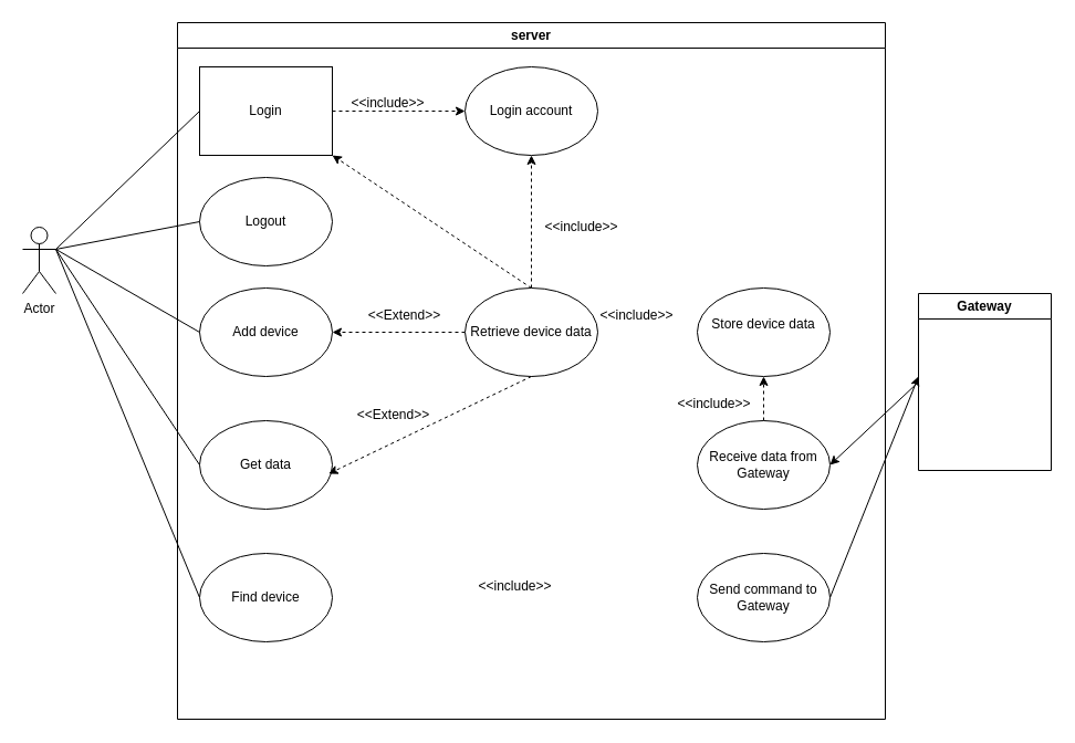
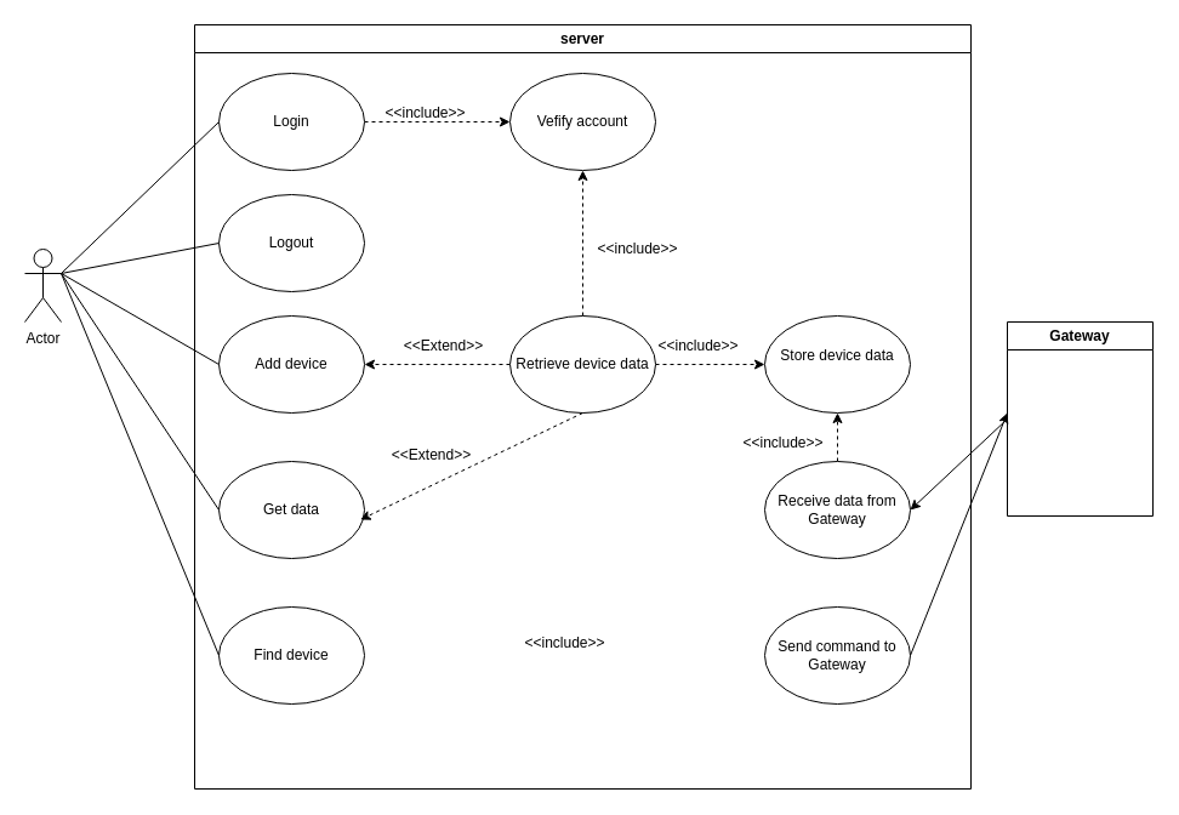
  <mxCell id="0" />
  <mxCell id="1" parent="0" />
  <mxCell id="2" value="server" style="swimlane;whiteSpace=wrap;html=1;startSize=23;" vertex="1" parent="1"><mxGeometry x="160" y="20" width="640" height="630" as="geometry" /></mxCell>
  <mxCell id="3" style="edgeStyle=none;html=1;exitX=1;exitY=0.5;exitDx=0;exitDy=0;entryX=0;entryY=0.5;entryDx=0;entryDy=0;dashed=1;" edge="1" parent="2" source="4" target="5"><mxGeometry relative="1" as="geometry" /></mxCell>
- <mxCell id="4" value="Login" style="whiteSpace=wrap;html=1;rounded=0;" vertex="1" parent="2"><mxGeometry x="20" y="40" width="120" height="80" as="geometry" /></mxCell>
- <mxCell id="5" value="Login account" style="ellipse;whiteSpace=wrap;html=1;" vertex="1" parent="2"><mxGeometry x="260" y="40" width="120" height="80" as="geometry" /></mxCell>
+ <mxCell id="4" value="Login" style="ellipse;whiteSpace=wrap;html=1;" vertex="1" parent="2"><mxGeometry x="20" y="40" width="120" height="80" as="geometry" /></mxCell>
+ <mxCell id="5" value="Vefify account" style="ellipse;whiteSpace=wrap;html=1;" vertex="1" parent="2"><mxGeometry x="260" y="40" width="120" height="80" as="geometry" /></mxCell>
  <mxCell id="6" value="Add device" style="ellipse;whiteSpace=wrap;html=1;" vertex="1" parent="2"><mxGeometry x="20" y="240" width="120" height="80" as="geometry" /></mxCell>
  <mxCell id="7" value="Find device" style="ellipse;whiteSpace=wrap;html=1;" vertex="1" parent="2"><mxGeometry x="20" y="480" width="120" height="80" as="geometry" /></mxCell>
  <mxCell id="8" value="Logout" style="ellipse;whiteSpace=wrap;html=1;" vertex="1" parent="2"><mxGeometry x="20" y="140" width="120" height="80" as="geometry" /></mxCell>
  <mxCell id="9" value="Get data" style="ellipse;whiteSpace=wrap;html=1;" vertex="1" parent="2"><mxGeometry x="20" y="360" width="120" height="80" as="geometry" /></mxCell>
  <mxCell id="10" style="edgeStyle=none;html=1;exitX=0;exitY=0.5;exitDx=0;exitDy=0;dashed=1;" edge="1" parent="2" source="13" target="6"><mxGeometry relative="1" as="geometry" /></mxCell>
  <mxCell id="11" style="edgeStyle=none;html=1;exitX=0.5;exitY=0;exitDx=0;exitDy=0;entryX=0.5;entryY=1;entryDx=0;entryDy=0;dashed=1;" edge="1" parent="2" source="13" target="5"><mxGeometry relative="1" as="geometry" /></mxCell>
- <mxCell id="12" style="edgeStyle=none;html=1;exitX=1;exitY=0.5;exitDx=0;exitDy=0;dashed=1;" edge="1" parent="2" source="13" target="4"><mxGeometry relative="1" as="geometry" /></mxCell>
+ <mxCell id="12" style="edgeStyle=none;html=1;exitX=1;exitY=0.5;exitDx=0;exitDy=0;entryX=0;entryY=0.5;entryDx=0;entryDy=0;dashed=1;" edge="1" parent="2" source="13" target="17"><mxGeometry relative="1" as="geometry" /></mxCell>
  <mxCell id="13" value="Retrieve device data" style="ellipse;whiteSpace=wrap;html=1;" vertex="1" parent="2"><mxGeometry x="260" y="240" width="120" height="80" as="geometry" /></mxCell>
  <mxCell id="14" style="edgeStyle=none;html=1;exitX=0.5;exitY=1;exitDx=0;exitDy=0;entryX=0.972;entryY=0.6;entryDx=0;entryDy=0;entryPerimeter=0;dashed=1;" edge="1" parent="2" source="13" target="9"><mxGeometry relative="1" as="geometry" /></mxCell>
  <mxCell id="15" value="&amp;lt;&amp;lt;Extend&amp;gt;&amp;gt;" style="text;html=1;align=center;verticalAlign=middle;resizable=0;points=[];autosize=1;strokeColor=none;fillColor=none;" vertex="1" parent="2"><mxGeometry x="160" y="250" width="90" height="30" as="geometry" /></mxCell>
  <mxCell id="16" value="&amp;lt;&amp;lt;Extend&amp;gt;&amp;gt;" style="text;html=1;align=center;verticalAlign=middle;resizable=0;points=[];autosize=1;strokeColor=none;fillColor=none;" vertex="1" parent="2"><mxGeometry x="150" y="340" width="90" height="30" as="geometry" /></mxCell>
  <mxCell id="17" value="&#10;Store device data&#10;&#10;" style="ellipse;whiteSpace=wrap;html=1;" vertex="1" parent="2"><mxGeometry x="470" y="240" width="120" height="80" as="geometry" /></mxCell>
  <mxCell id="18" value="&amp;lt;&amp;lt;include&amp;gt;&amp;gt;" style="text;html=1;align=center;verticalAlign=middle;resizable=0;points=[];autosize=1;strokeColor=none;fillColor=none;" vertex="1" parent="2"><mxGeometry x="370" y="250" width="90" height="30" as="geometry" /></mxCell>
  <mxCell id="19" style="edgeStyle=none;html=1;exitX=0.5;exitY=0;exitDx=0;exitDy=0;entryX=0.5;entryY=1;entryDx=0;entryDy=0;dashed=1;" edge="1" parent="2" source="20" target="17"><mxGeometry relative="1" as="geometry" /></mxCell>
  <mxCell id="20" value="Receive data from Gateway" style="ellipse;whiteSpace=wrap;html=1;" vertex="1" parent="2"><mxGeometry x="470" y="360" width="120" height="80" as="geometry" /></mxCell>
  <mxCell id="21" value="Send command to Gateway" style="ellipse;whiteSpace=wrap;html=1;" vertex="1" parent="2"><mxGeometry x="470" y="480" width="120" height="80" as="geometry" /></mxCell>
  <mxCell id="22" value="&amp;lt;&amp;lt;include&amp;gt;&amp;gt;" style="text;html=1;align=center;verticalAlign=middle;resizable=0;points=[];autosize=1;strokeColor=none;fillColor=none;" vertex="1" parent="2"><mxGeometry x="260" y="495" width="90" height="30" as="geometry" /></mxCell>
  <mxCell id="23" value="&amp;lt;&amp;lt;include&amp;gt;&amp;gt;" style="text;html=1;align=center;verticalAlign=middle;resizable=0;points=[];autosize=1;strokeColor=none;fillColor=none;" vertex="1" parent="2"><mxGeometry x="440" y="330" width="90" height="30" as="geometry" /></mxCell>
  <mxCell id="24" value="&amp;lt;&amp;lt;include&amp;gt;&amp;gt;" style="text;html=1;align=center;verticalAlign=middle;resizable=0;points=[];autosize=1;strokeColor=none;fillColor=none;" vertex="1" parent="2"><mxGeometry x="320" y="170" width="90" height="30" as="geometry" /></mxCell>
  <mxCell id="25" style="edgeStyle=none;html=1;exitX=1;exitY=0.333;exitDx=0;exitDy=0;exitPerimeter=0;entryX=0;entryY=0.5;entryDx=0;entryDy=0;strokeColor=default;endArrow=none;endFill=0;" edge="1" parent="1" source="28" target="6"><mxGeometry relative="1" as="geometry" /></mxCell>
  <mxCell id="26" style="edgeStyle=none;html=1;exitX=1;exitY=0.333;exitDx=0;exitDy=0;exitPerimeter=0;entryX=0;entryY=0.5;entryDx=0;entryDy=0;endArrow=none;endFill=0;" edge="1" parent="1" source="28" target="9"><mxGeometry relative="1" as="geometry" /></mxCell>
  <mxCell id="27" style="edgeStyle=none;html=1;exitX=1;exitY=0.333;exitDx=0;exitDy=0;exitPerimeter=0;entryX=0;entryY=0.5;entryDx=0;entryDy=0;endArrow=none;endFill=0;" edge="1" parent="1" source="28" target="7"><mxGeometry relative="1" as="geometry" /></mxCell>
  <mxCell id="28" value="Actor" style="shape=umlActor;verticalLabelPosition=bottom;verticalAlign=top;html=1;outlineConnect=0;" vertex="1" parent="1"><mxGeometry x="20" y="205" width="30" height="60" as="geometry" /></mxCell>
  <mxCell id="29" value="&amp;lt;&amp;lt;include&amp;gt;&amp;gt;" style="text;html=1;align=center;verticalAlign=middle;resizable=0;points=[];autosize=1;strokeColor=none;fillColor=none;" vertex="1" parent="1"><mxGeometry x="305" y="78" width="90" height="30" as="geometry" /></mxCell>
  <mxCell id="30" style="edgeStyle=none;html=1;exitX=0;exitY=0.5;exitDx=0;exitDy=0;entryX=1;entryY=0.5;entryDx=0;entryDy=0;" edge="1" parent="1" source="31" target="20"><mxGeometry relative="1" as="geometry" /></mxCell>
  <mxCell id="31" value="Gateway" style="swimlane;whiteSpace=wrap;html=1;" vertex="1" parent="1"><mxGeometry x="830" y="265" width="120" height="160" as="geometry" /></mxCell>
  <mxCell id="32" value="" style="endArrow=none;html=1;entryX=0;entryY=0.5;entryDx=0;entryDy=0;exitX=1;exitY=0.333;exitDx=0;exitDy=0;exitPerimeter=0;" edge="1" parent="1" source="28" target="4"><mxGeometry width="50" height="50" relative="1" as="geometry"><mxPoint x="410" y="350" as="sourcePoint" /><mxPoint x="460" y="300" as="targetPoint" /></mxGeometry></mxCell>
  <mxCell id="33" value="" style="endArrow=none;html=1;exitX=1;exitY=0.333;exitDx=0;exitDy=0;exitPerimeter=0;entryX=0;entryY=0.5;entryDx=0;entryDy=0;" edge="1" parent="1" source="28" target="8"><mxGeometry width="50" height="50" relative="1" as="geometry"><mxPoint x="410" y="350" as="sourcePoint" /><mxPoint x="460" y="300" as="targetPoint" /></mxGeometry></mxCell>
  <mxCell id="34" style="edgeStyle=none;html=1;exitX=1;exitY=0.5;exitDx=0;exitDy=0;endArrow=classic;endFill=1;" edge="1" parent="1" source="21"><mxGeometry relative="1" as="geometry"><mxPoint x="830" y="340" as="targetPoint" /></mxGeometry></mxCell>
